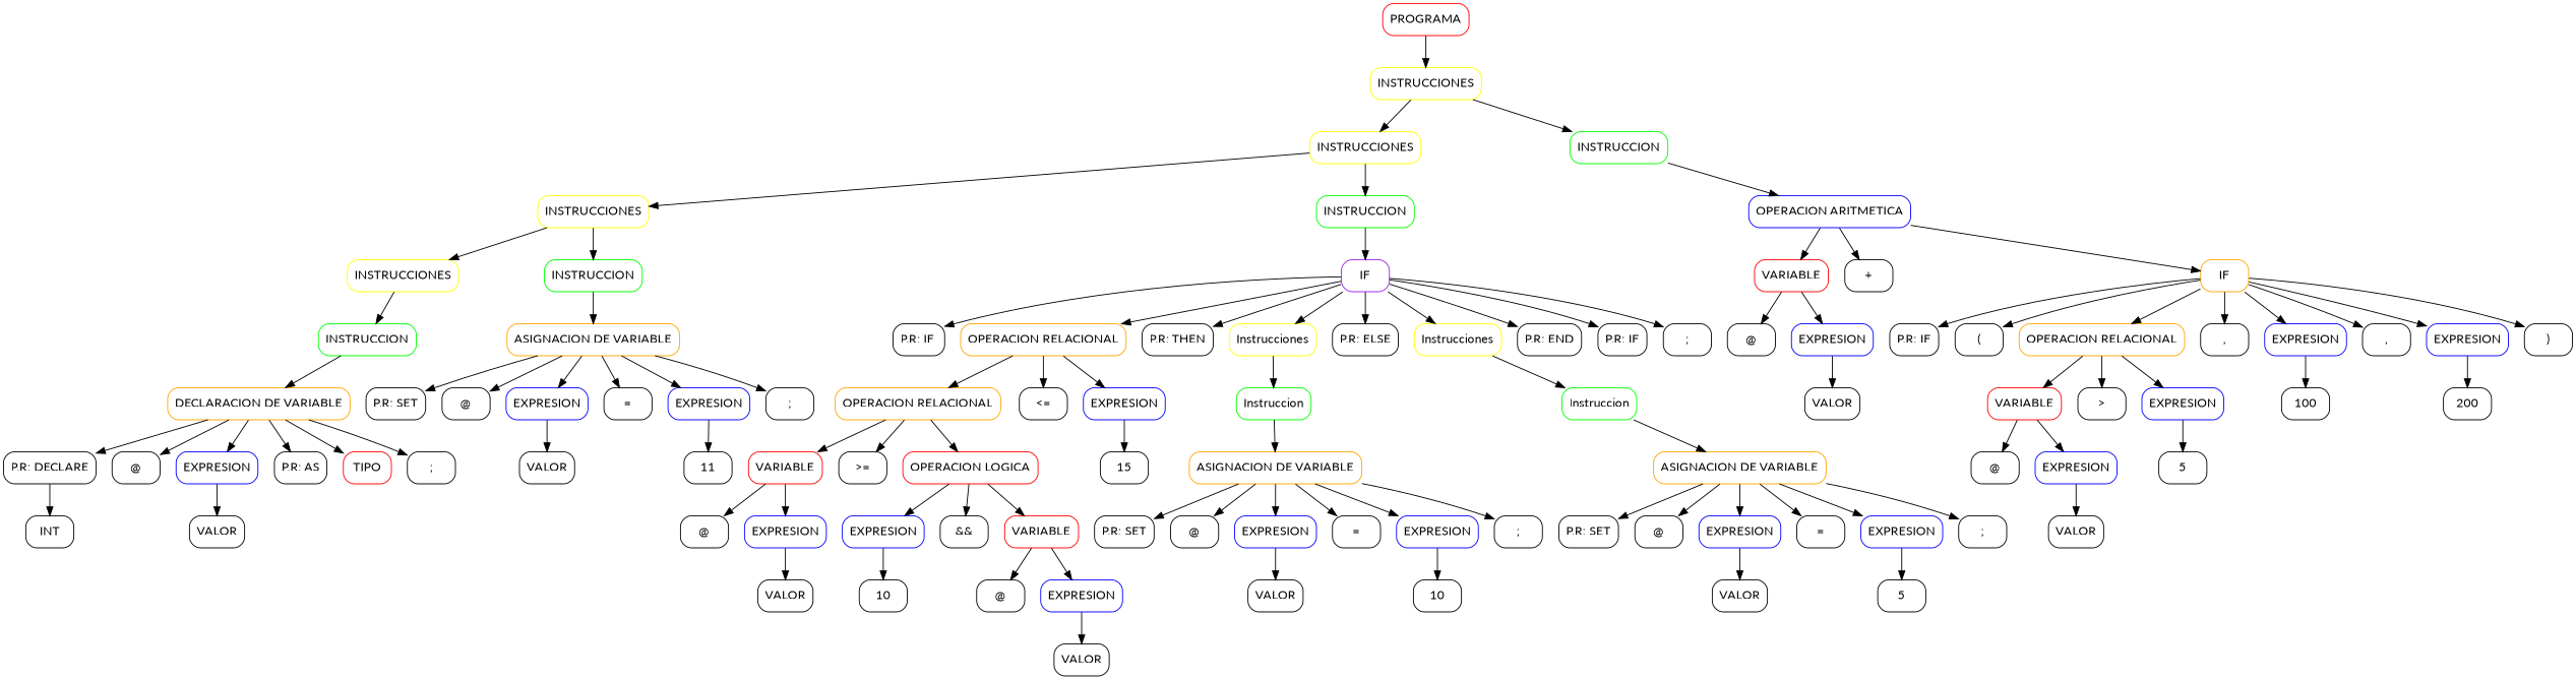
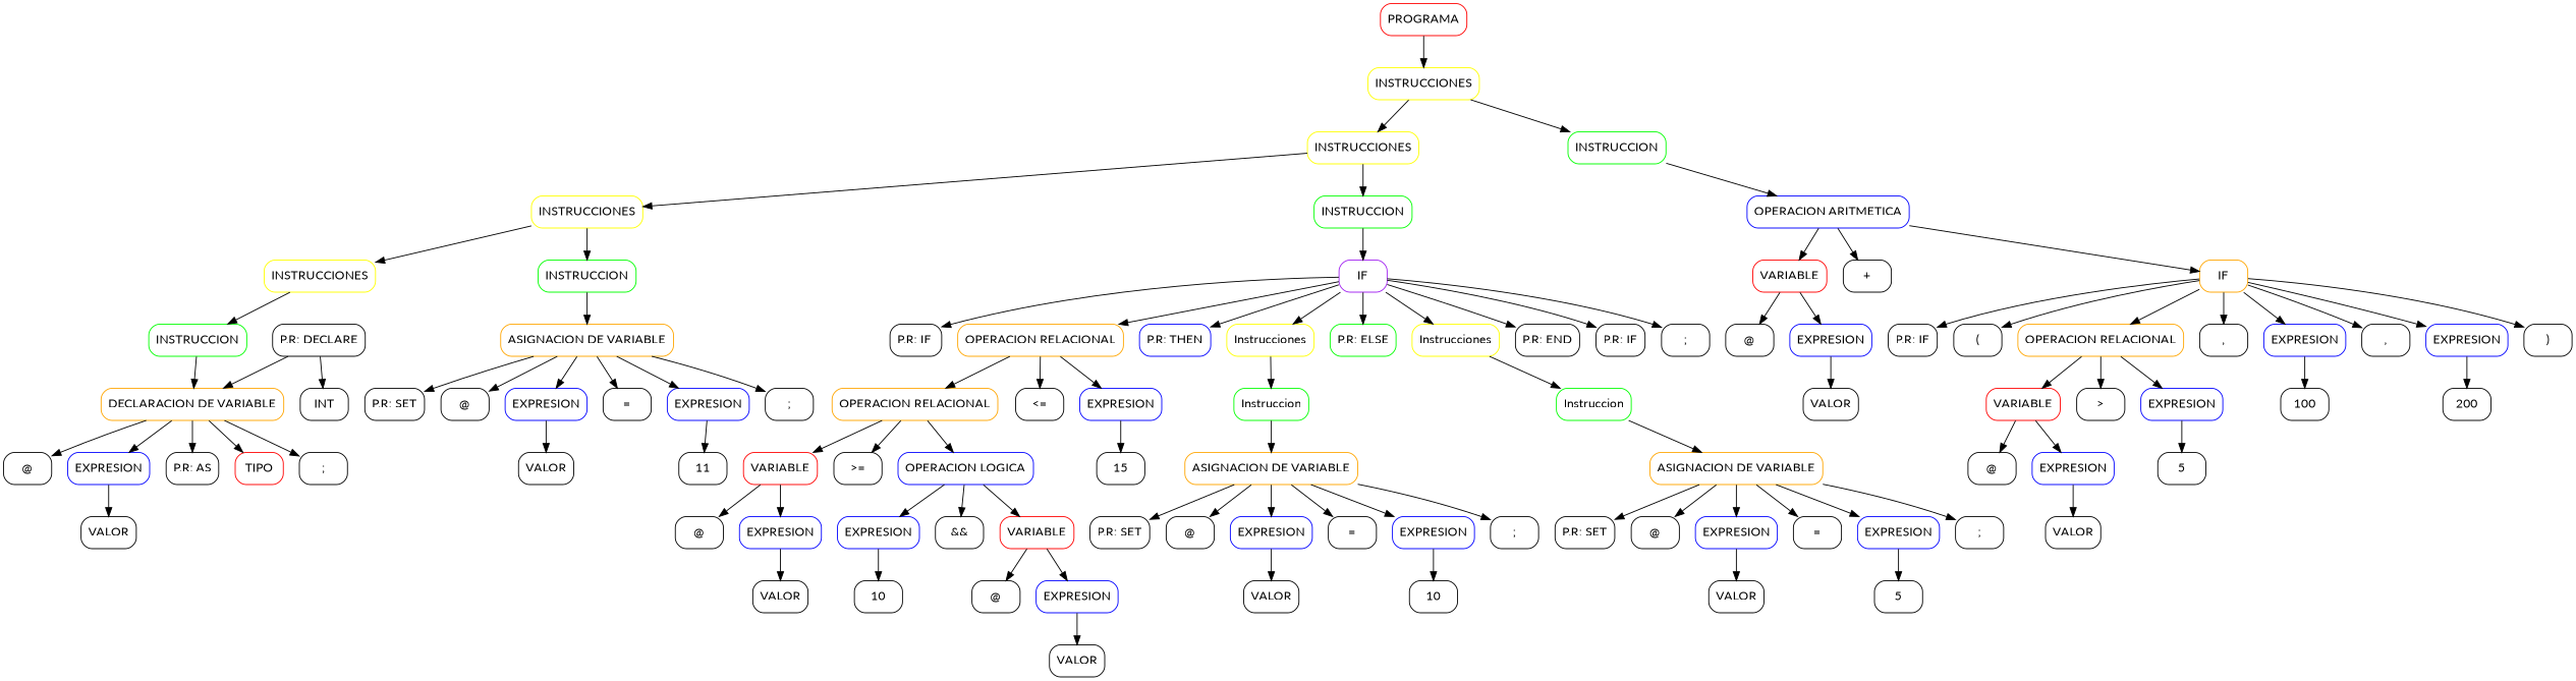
  digraph {
    fontname=Lato
    node [color=black fontname=Lato shape=box style=rounded]
    edge [fontname=Lato]
    n1 [color=red label=PROGRAMA]
    n2 [color=yellow label=INSTRUCCIONES]
    n3 [color=yellow label=INSTRUCCIONES]
    n4 [color=green label=INSTRUCCION]
    n5 [color=yellow label=INSTRUCCIONES]
    n6 [color=green label=INSTRUCCION]
    n7 [color=blue label="OPERACION ARITMETICA"]
    n8 [color=yellow label=INSTRUCCIONES]
    n9 [color=green label=INSTRUCCION]
    n10 [color=purple label=IF]
    n11 [color=green label=INSTRUCCION]
    n12 [color=ORANGE label="ASIGNACION DE VARIABLE"]
    n13 [color=ORANGE label="DECLARACION DE VARIABLE"]
    n14 [label="P.R: DECLARE"]
    n15 [label="@"]
    n16 [color=blue label=EXPRESION]
    n17 [label="P.R: AS"]
    n18 [color=red label=TIPO]
    n19 [label=";"]
    n20 [label=INT]
    n21 [label=VALOR]
    n22 [label="P.R: SET"]
    n23 [label="@"]
    n24 [color=blue label=EXPRESION]
    n25 [label="="]
    n26 [color=blue label=EXPRESION]
    n27 [label=";"]
    n28 [label=VALOR]
    n29 [label=11]
    n30 [label="P.R: IF "]
    n31 [color=orange label="OPERACION RELACIONAL"]
-   n32 [label="P.R: THEN"]
+   n32 [color=blue label="P.R: THEN"]
    n33 [color=yellow label=Instrucciones]
-   n34 [label="P.R: ELSE"]
+   n34 [color=green label="P.R: ELSE"]
    n35 [color=yellow label=Instrucciones]
    n36 [label="P.R: END"]
    n37 [label="P.R: IF"]
    n38 [label=";"]
    n39 [color=orange label="OPERACION RELACIONAL"]
    n40 [label="<="]
    n41 [color=blue label=EXPRESION]
    n42 [color=green label=Instruccion]
    n43 [color=green label=Instruccion]
    n44 [color=red label=VARIABLE]
    n45 [label=">="]
-   n46 [color=red label="OPERACION LOGICA"]
+   n46 [color=blue label="OPERACION LOGICA"]
    n47 [label=15]
    n48 [label="@"]
    n49 [color=blue label=EXPRESION]
    n50 [color=blue label=EXPRESION]
    n51 [label="&&"]
    n52 [color=red label=VARIABLE]
    n53 [label=VALOR]
    n54 [label=10]
    n55 [label="@"]
    n56 [color=blue label=EXPRESION]
    n57 [label=VALOR]
    n58 [color=ORANGE label="ASIGNACION DE VARIABLE"]
    n59 [label="P.R: SET"]
    n60 [label="@"]
    n61 [color=blue label=EXPRESION]
    n62 [label="="]
    n63 [color=blue label=EXPRESION]
    n64 [label=";"]
    n65 [label=VALOR]
    n66 [label=10]
    n67 [color=ORANGE label="ASIGNACION DE VARIABLE"]
    n68 [label="P.R: SET"]
    n69 [label="@"]
    n70 [color=blue label=EXPRESION]
    n71 [label="="]
    n72 [color=blue label=EXPRESION]
    n73 [label=";"]
    n74 [label=VALOR]
    n75 [label=5]
    n76 [color=red label=VARIABLE]
    n77 [label="+"]
    n78 [color=orange label=IF]
    n79 [label="@"]
    n80 [color=blue label=EXPRESION]
    n81 [label="P.R: IF"]
    n82 [label="("]
    n83 [color=orange label="OPERACION RELACIONAL"]
    n84 [label=","]
    n85 [color=blue label=EXPRESION]
    n86 [label=","]
    n87 [color=blue label=EXPRESION]
    n88 [label=")"]
    n89 [label=VALOR]
    n90 [color=red label=VARIABLE]
    n91 [label=">"]
    n92 [color=blue label=EXPRESION]
    n93 [label=100]
    n94 [label=200]
    n95 [label="@"]
    n96 [color=blue label=EXPRESION]
    n97 [label=5]
    n98 [label=VALOR]
    n1 -> n2
    n2 -> n3
    n2 -> n4
    n3 -> n5
    n3 -> n6
    n4 -> n7
    n5 -> n8
    n5 -> n9
    n6 -> n10
    n7 -> n76
    n7 -> n77
    n7 -> n78
    n8 -> n11
    n9 -> n12
    n10 -> n30
    n10 -> n31
    n10 -> n32
    n10 -> n33
    n10 -> n34
    n10 -> n35
    n10 -> n36
    n10 -> n37
    n10 -> n38
    n11 -> n13
    n12 -> n22
    n12 -> n23
    n12 -> n24
    n12 -> n25
    n12 -> n26
    n12 -> n27
-   n13 -> n14
+   n14 -> n13
    n13 -> n15
    n13 -> n16
    n13 -> n17
    n13 -> n18
    n13 -> n19
    n14 -> n20
    n16 -> n21
    n24 -> n28
    n26 -> n29
    n31 -> n39
    n31 -> n40
    n31 -> n41
    n33 -> n42
    n35 -> n43
    n39 -> n44
    n39 -> n45
    n39 -> n46
    n41 -> n47
    n42 -> n58
    n43 -> n67
    n44 -> n48
    n44 -> n49
    n46 -> n50
    n46 -> n51
    n46 -> n52
    n49 -> n53
    n50 -> n54
    n52 -> n55
    n52 -> n56
    n56 -> n57
    n58 -> n59
    n58 -> n60
    n58 -> n61
    n58 -> n62
    n58 -> n63
    n58 -> n64
    n61 -> n65
    n63 -> n66
    n67 -> n68
    n67 -> n69
    n67 -> n70
    n67 -> n71
    n67 -> n72
    n67 -> n73
    n70 -> n74
    n72 -> n75
    n76 -> n79
    n76 -> n80
    n78 -> n81
    n78 -> n82
    n78 -> n83
    n78 -> n84
    n78 -> n85
    n78 -> n86
    n78 -> n87
    n78 -> n88
    n80 -> n89
    n83 -> n90
    n83 -> n91
    n83 -> n92
    n85 -> n93
    n87 -> n94
    n90 -> n95
    n90 -> n96
    n92 -> n97
    n96 -> n98
  }
